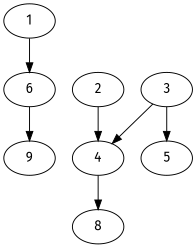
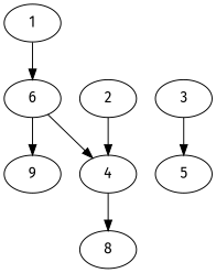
  digraph {
    fontname="Fira Sans"
    node [fontname="Fira Sans"]
    edge [fontname="Fira Sans"]
    1 [alpha=27.93]
    6 [alpha=37.80]
    9 [alpha=46.29]
    2 [alpha=46.49]
    4 [alpha=48.95]
    8 [alpha=24.58]
    3 [alpha=22.71]
    5 [alpha=33.28]
    1 -> 6
    6 -> 9
    2 -> 4
    4 -> 8
-   3 -> 4
+   6 -> 4
    3 -> 5
  }
